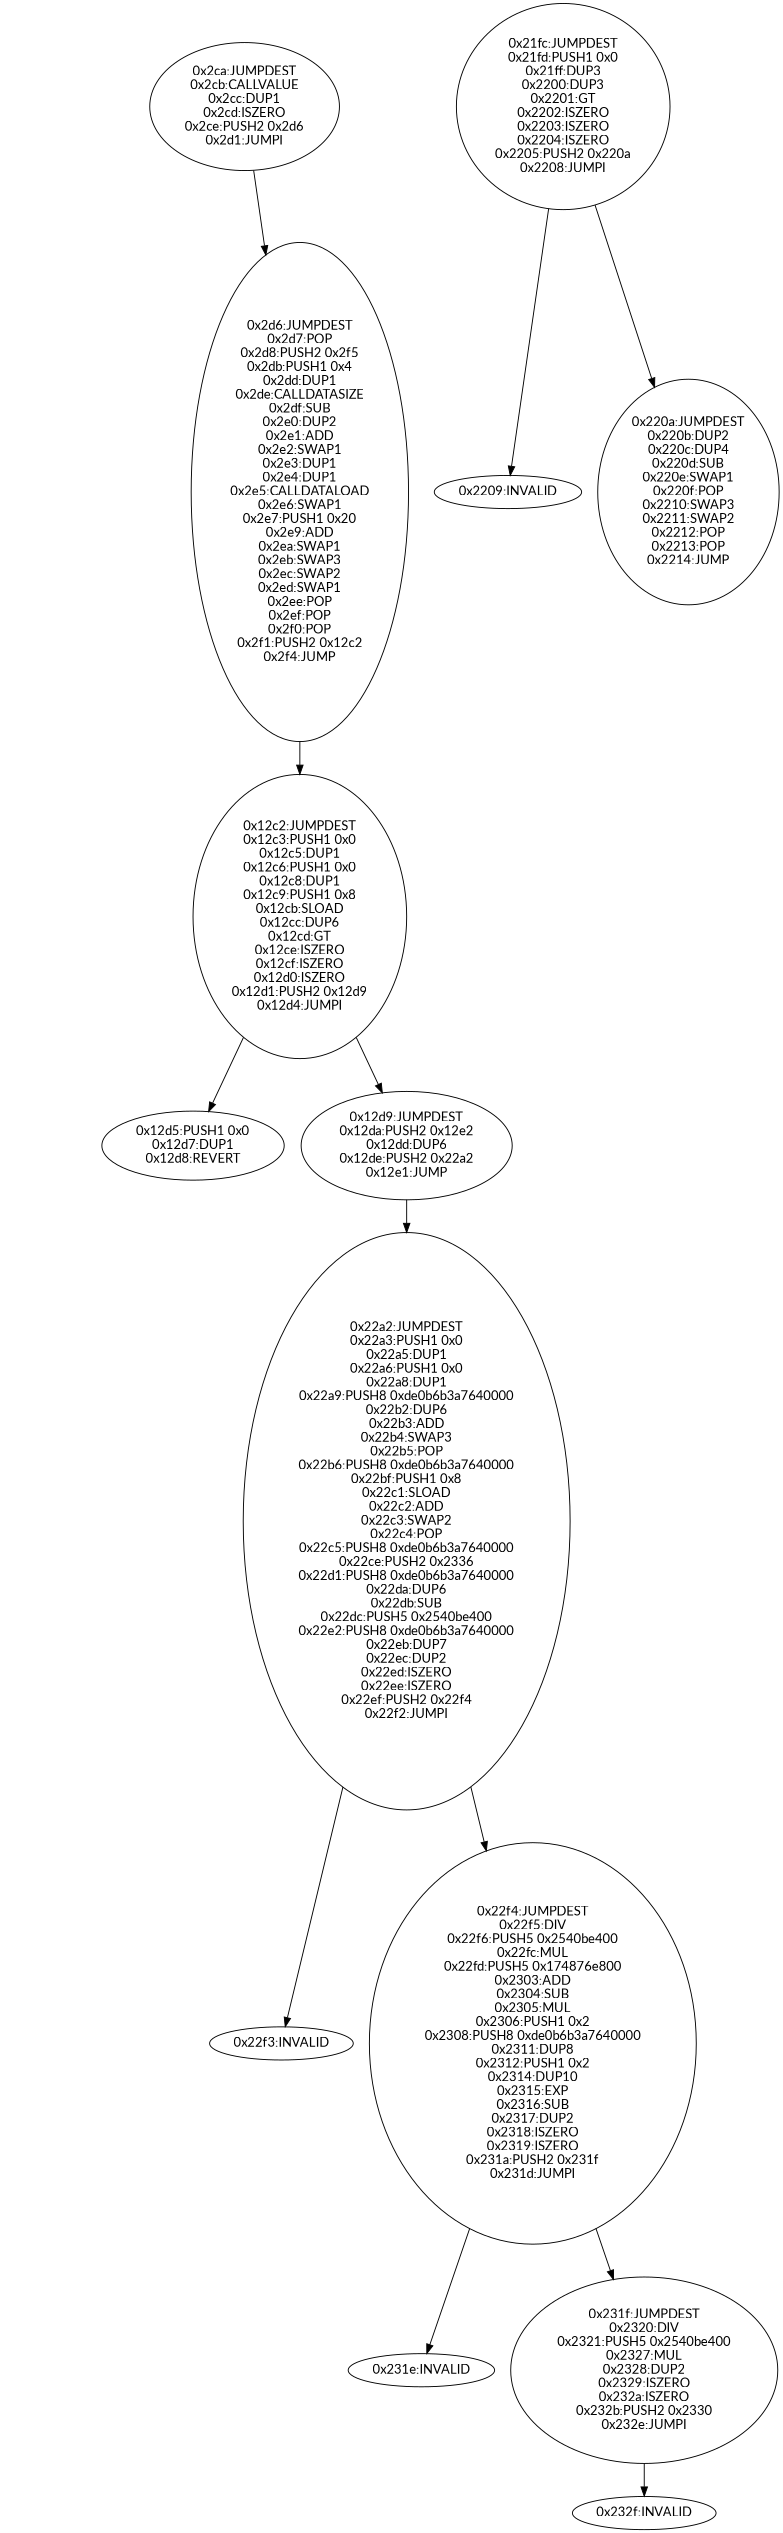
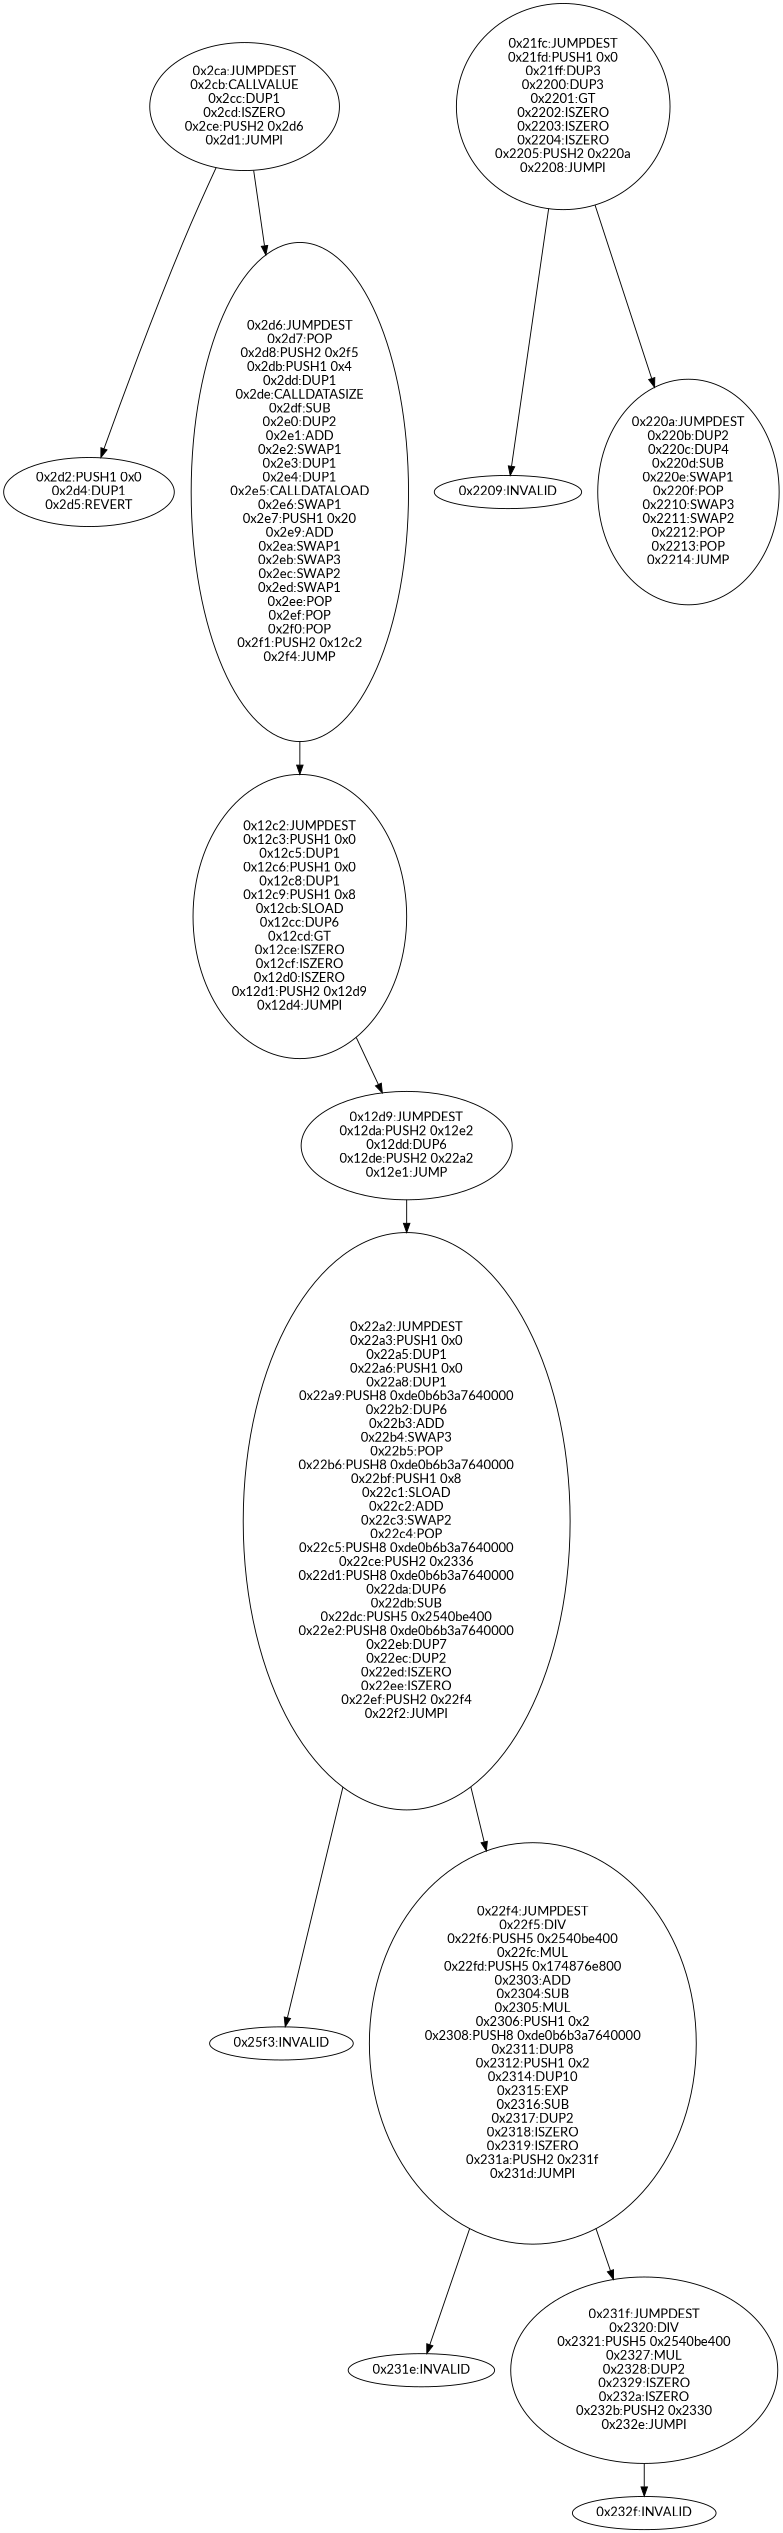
  digraph {
    fontname=Lato
    node [fontname=Lato]
    edge [fontname=Lato]
    n1 [label="0x2ca:JUMPDEST\n0x2cb:CALLVALUE\n0x2cc:DUP1\n0x2cd:ISZERO\n0x2ce:PUSH2 0x2d6\n0x2d1:JUMPI"]
+   n2 [label="0x2d2:PUSH1 0x0\n0x2d4:DUP1\n0x2d5:REVERT"]
    n3 [label="0x2d6:JUMPDEST\n0x2d7:POP\n0x2d8:PUSH2 0x2f5\n0x2db:PUSH1 0x4\n0x2dd:DUP1\n0x2de:CALLDATASIZE\n0x2df:SUB\n0x2e0:DUP2\n0x2e1:ADD\n0x2e2:SWAP1\n0x2e3:DUP1\n0x2e4:DUP1\n0x2e5:CALLDATALOAD\n0x2e6:SWAP1\n0x2e7:PUSH1 0x20\n0x2e9:ADD\n0x2ea:SWAP1\n0x2eb:SWAP3\n0x2ec:SWAP2\n0x2ed:SWAP1\n0x2ee:POP\n0x2ef:POP\n0x2f0:POP\n0x2f1:PUSH2 0x12c2\n0x2f4:JUMP"]
    n4 [label="0x12c2:JUMPDEST\n0x12c3:PUSH1 0x0\n0x12c5:DUP1\n0x12c6:PUSH1 0x0\n0x12c8:DUP1\n0x12c9:PUSH1 0x8\n0x12cb:SLOAD\n0x12cc:DUP6\n0x12cd:GT\n0x12ce:ISZERO\n0x12cf:ISZERO\n0x12d0:ISZERO\n0x12d1:PUSH2 0x12d9\n0x12d4:JUMPI"]
-   n5 [label="0x12d5:PUSH1 0x0\n0x12d7:DUP1\n0x12d8:REVERT"]
    n6 [label="0x12d9:JUMPDEST\n0x12da:PUSH2 0x12e2\n0x12dd:DUP6\n0x12de:PUSH2 0x22a2\n0x12e1:JUMP"]
    n7 [label="0x22a2:JUMPDEST\n0x22a3:PUSH1 0x0\n0x22a5:DUP1\n0x22a6:PUSH1 0x0\n0x22a8:DUP1\n0x22a9:PUSH8 0xde0b6b3a7640000\n0x22b2:DUP6\n0x22b3:ADD\n0x22b4:SWAP3\n0x22b5:POP\n0x22b6:PUSH8 0xde0b6b3a7640000\n0x22bf:PUSH1 0x8\n0x22c1:SLOAD\n0x22c2:ADD\n0x22c3:SWAP2\n0x22c4:POP\n0x22c5:PUSH8 0xde0b6b3a7640000\n0x22ce:PUSH2 0x2336\n0x22d1:PUSH8 0xde0b6b3a7640000\n0x22da:DUP6\n0x22db:SUB\n0x22dc:PUSH5 0x2540be400\n0x22e2:PUSH8 0xde0b6b3a7640000\n0x22eb:DUP7\n0x22ec:DUP2\n0x22ed:ISZERO\n0x22ee:ISZERO\n0x22ef:PUSH2 0x22f4\n0x22f2:JUMPI"]
-   n8 [label="0x22f3:INVALID"]
+   n8 [label="0x25f3:INVALID"]
    n9 [label="0x22f4:JUMPDEST\n0x22f5:DIV\n0x22f6:PUSH5 0x2540be400\n0x22fc:MUL\n0x22fd:PUSH5 0x174876e800\n0x2303:ADD\n0x2304:SUB\n0x2305:MUL\n0x2306:PUSH1 0x2\n0x2308:PUSH8 0xde0b6b3a7640000\n0x2311:DUP8\n0x2312:PUSH1 0x2\n0x2314:DUP10\n0x2315:EXP\n0x2316:SUB\n0x2317:DUP2\n0x2318:ISZERO\n0x2319:ISZERO\n0x231a:PUSH2 0x231f\n0x231d:JUMPI"]
    n10 [label="0x231e:INVALID"]
    n11 [label="0x231f:JUMPDEST\n0x2320:DIV\n0x2321:PUSH5 0x2540be400\n0x2327:MUL\n0x2328:DUP2\n0x2329:ISZERO\n0x232a:ISZERO\n0x232b:PUSH2 0x2330\n0x232e:JUMPI"]
    n12 [label="0x232f:INVALID"]
    n13 [label="0x21fc:JUMPDEST\n0x21fd:PUSH1 0x0\n0x21ff:DUP3\n0x2200:DUP3\n0x2201:GT\n0x2202:ISZERO\n0x2203:ISZERO\n0x2204:ISZERO\n0x2205:PUSH2 0x220a\n0x2208:JUMPI"]
    n14 [label="0x2209:INVALID"]
    n15 [label="0x220a:JUMPDEST\n0x220b:DUP2\n0x220c:DUP4\n0x220d:SUB\n0x220e:SWAP1\n0x220f:POP\n0x2210:SWAP3\n0x2211:SWAP2\n0x2212:POP\n0x2213:POP\n0x2214:JUMP"]
+   n1 -> n2
    n1 -> n3
    n3 -> n4
-   n4 -> n5
    n4 -> n6
    n6 -> n7
    n7 -> n8
    n7 -> n9
    n9 -> n10
    n9 -> n11
    n11 -> n12
    n13 -> n14
    n13 -> n15
  }
